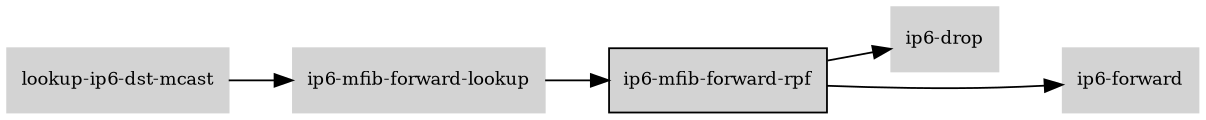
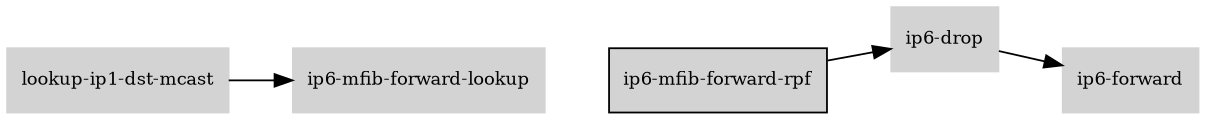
  digraph {
    rankdir=LR
    node [color=lightgray fillcolor=lightgray fontcolor=black fontsize=10 shape=box style=filled]
    edge [fontsize=8]
    "ip6-mfib-forward-rpf" [color=black]
    "ip6-drop"
    n3 [label="ip6-forward"]
    "ip6-mfib-forward-lookup"
-   "lookup-ip6-dst-mcast"
+   "lookup-ip6-dst-mcast" [label="lookup-ip1-dst-mcast"]
    "ip6-mfib-forward-rpf" -> "ip6-drop"
-   "ip6-mfib-forward-rpf" -> n3
-   "ip6-mfib-forward-lookup" -> "ip6-mfib-forward-rpf"
+   "ip6-drop" -> n3
    "lookup-ip6-dst-mcast" -> "ip6-mfib-forward-lookup"
  }
